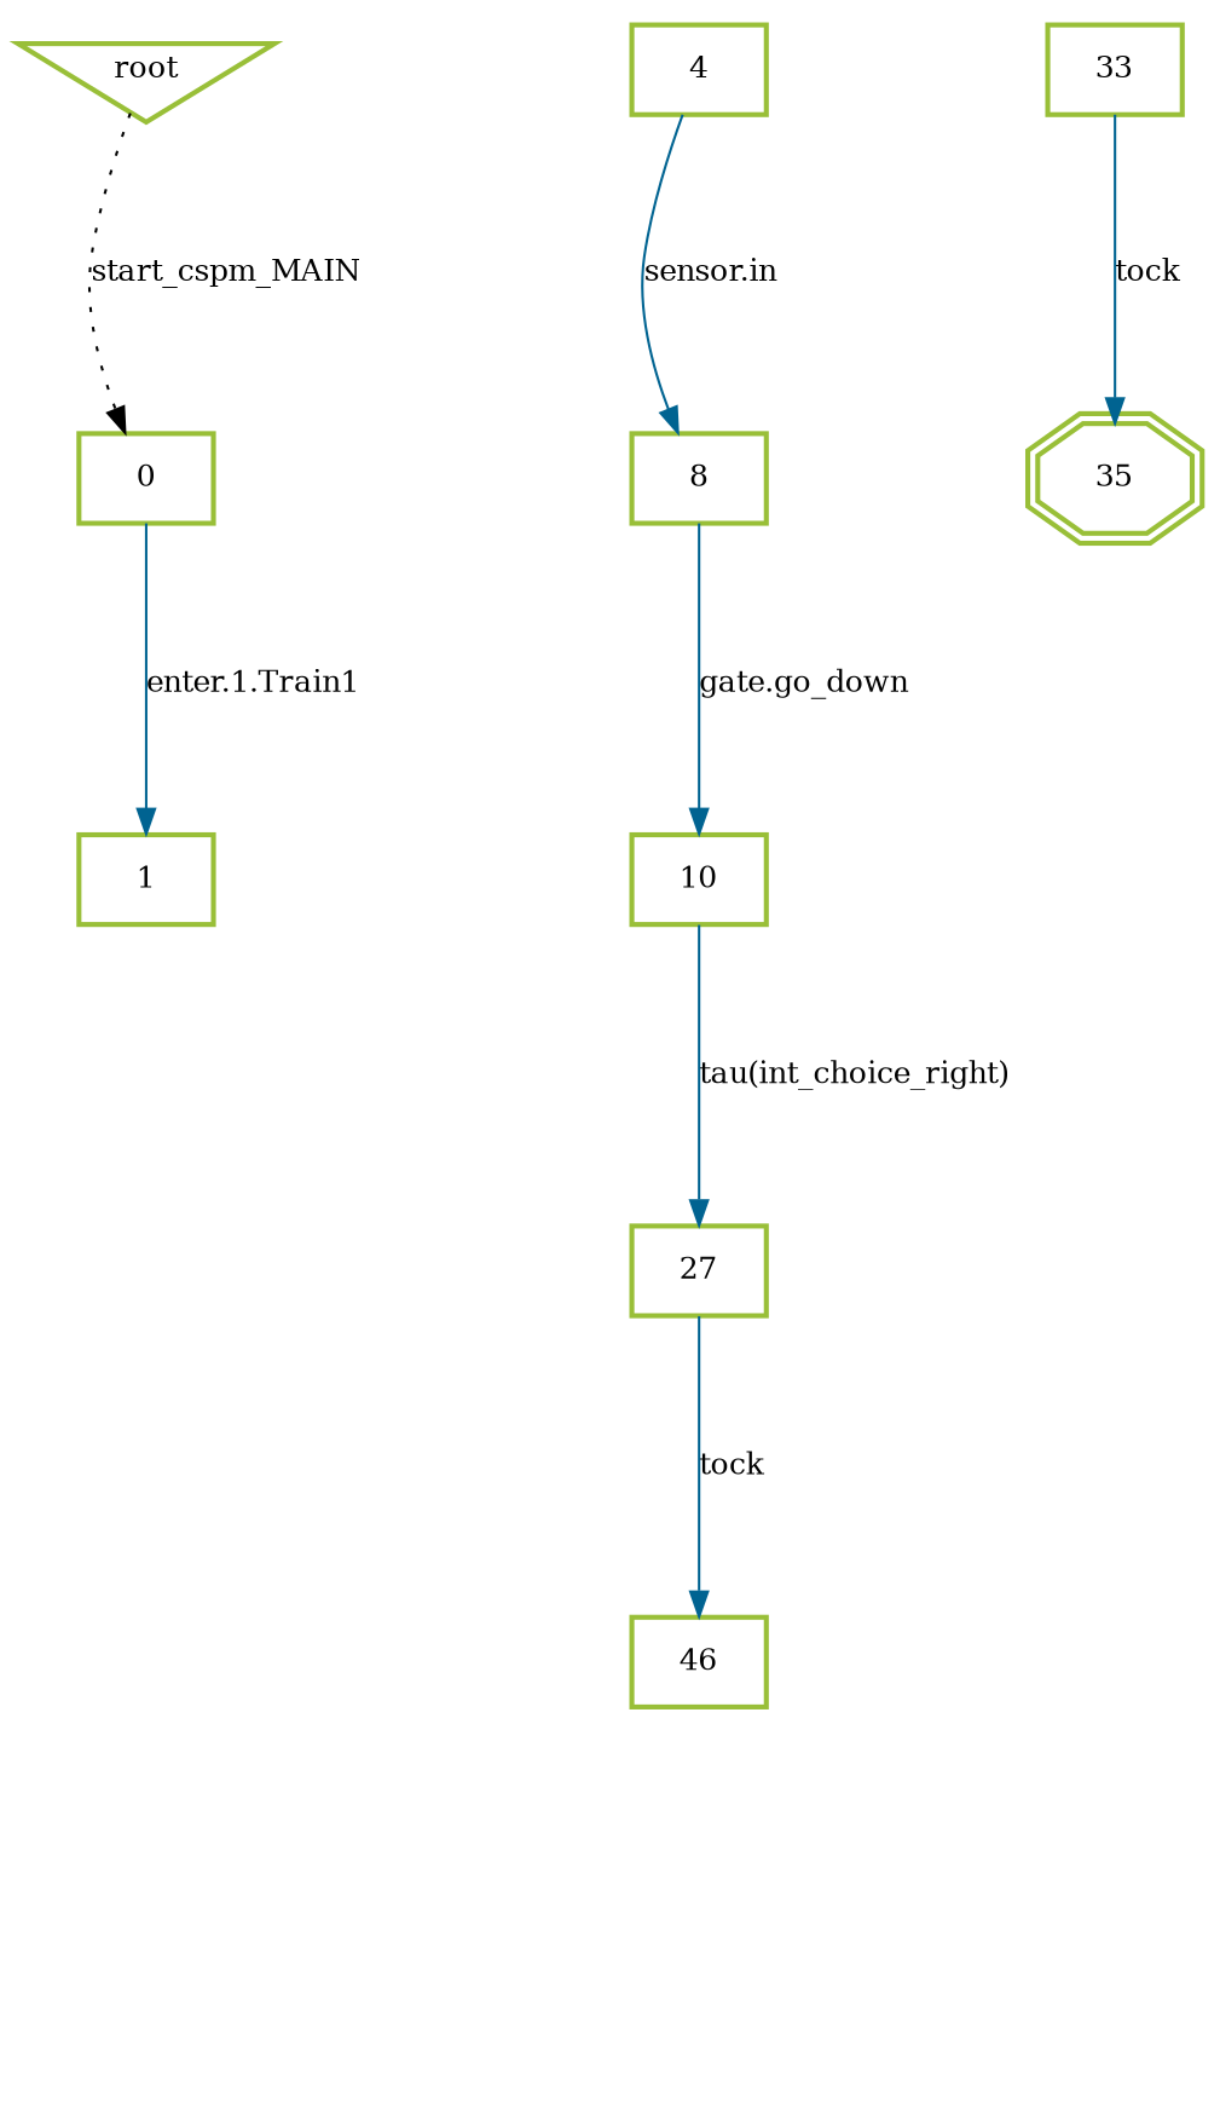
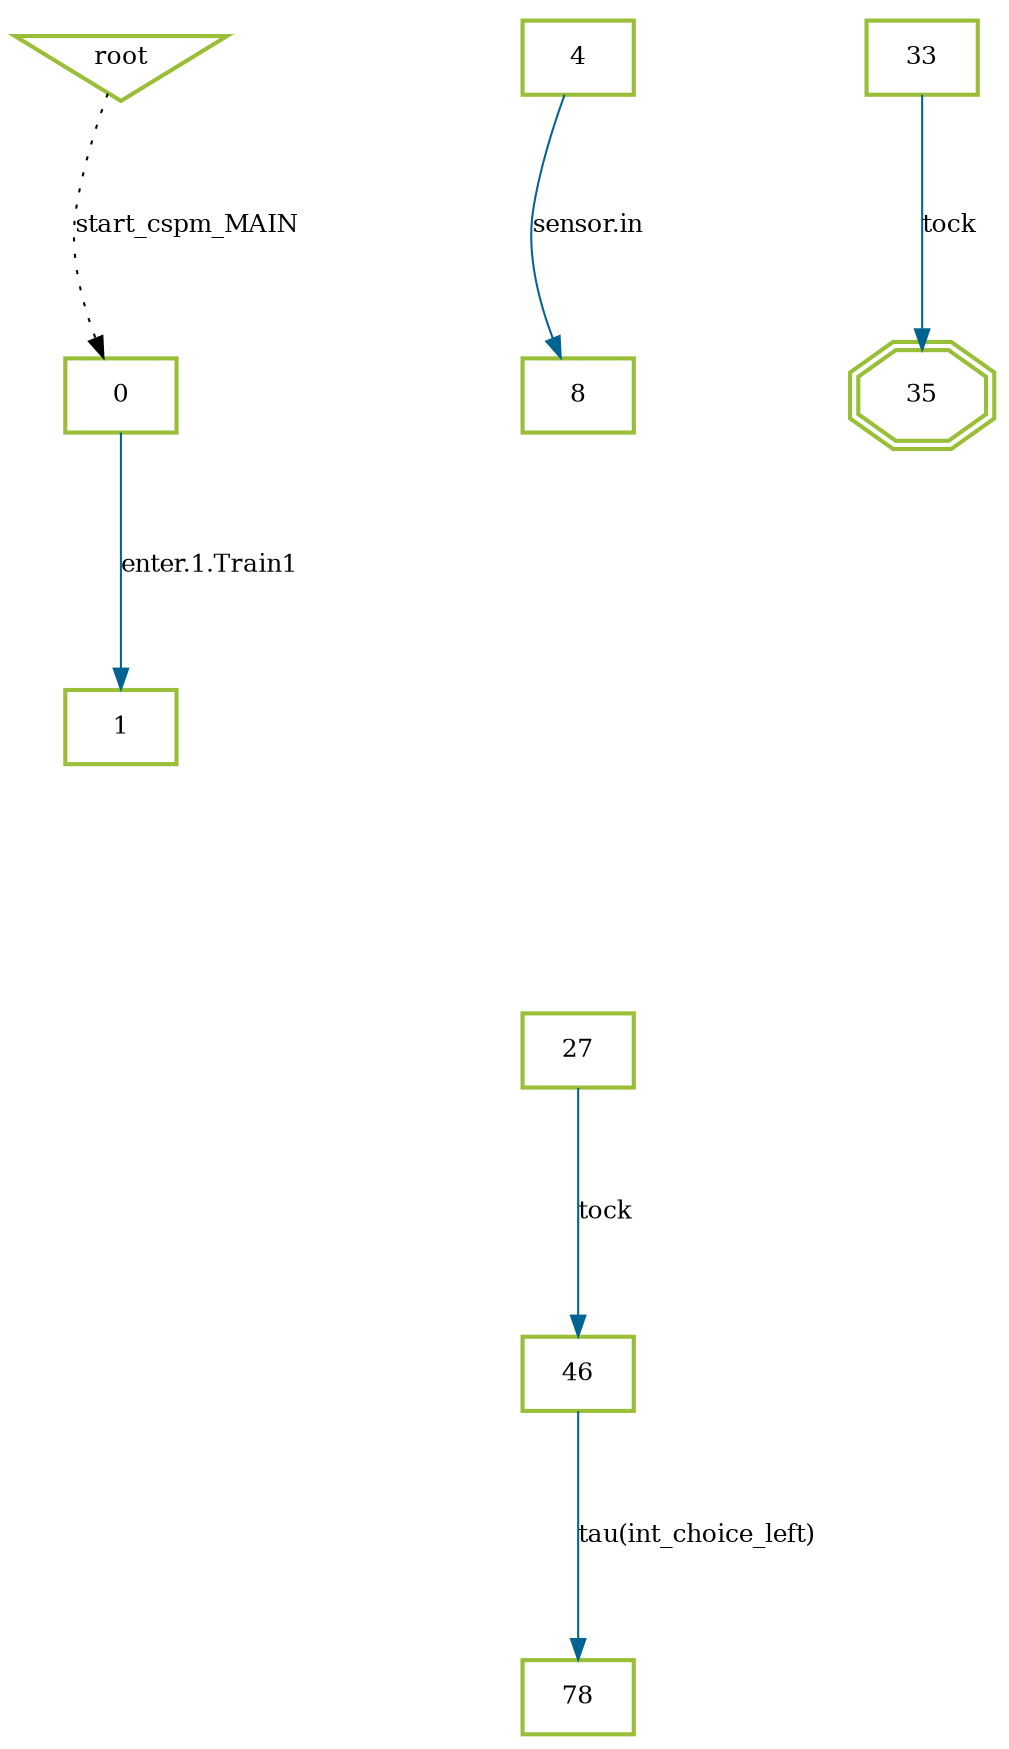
  digraph {
    nodesep=1.5
    ranksep=1.5
    node [color="#99BF38" fontsize=12 penwidth=2 shape=box]
    edge [color="#006391" fontsize=12]
    n1 [label=root shape=invtriangle]
    0
    1
    4
    8
-   10
    27
    46
+   78
    35 [shape=doubleoctagon]
    33
    n1 -> 0 [color=black label=start_cspm_MAIN style=dotted]
    0 -> 1 [label="enter.1.Train1"]
    4 -> 8 [label="sensor.in"]
-   8 -> 10 [label="gate.go_down"]
-   10 -> 27 [label="tau(int_choice_right)"]
    27 -> 46 [label=tock]
+   46 -> 78 [label="tau(int_choice_left)"]
    33 -> 35 [label=tock]
  }
